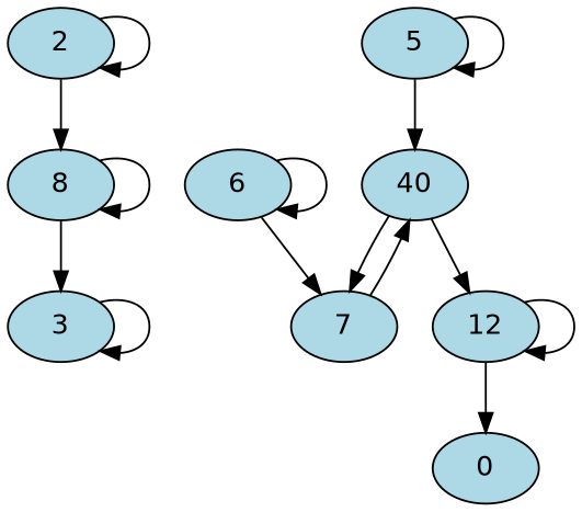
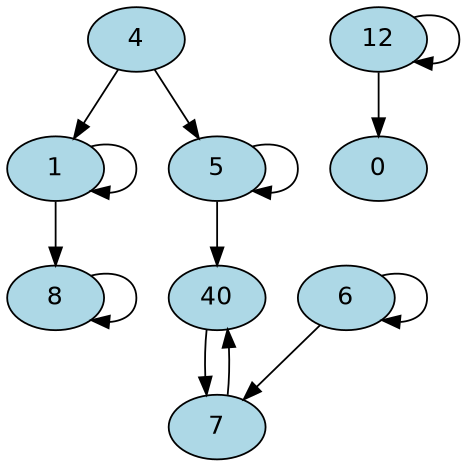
  digraph {
    fontname="DejaVu Sans"
    ordering=out
    node [fillcolor=lightblue fontname="DejaVu Sans" style=filled]
    edge [fontname="DejaVu Sans"]
-   1 [label=2]
+   4
+   1
    5
    n4 [label=8]
    n5 [label=40]
-   3
    7
    n8 [label=12]
    0
    6
+   4 -> 1
+   4 -> 5
    1 -> 1
    1 -> n4
    5 -> 5
    5 -> n5
    n4 -> n4
-   n4 -> 3
    n5 -> 7
-   n5 -> n8
-   3 -> 3
    7 -> n5
    n8 -> n8
    n8 -> 0
    6 -> 7
    6 -> 6
  }
